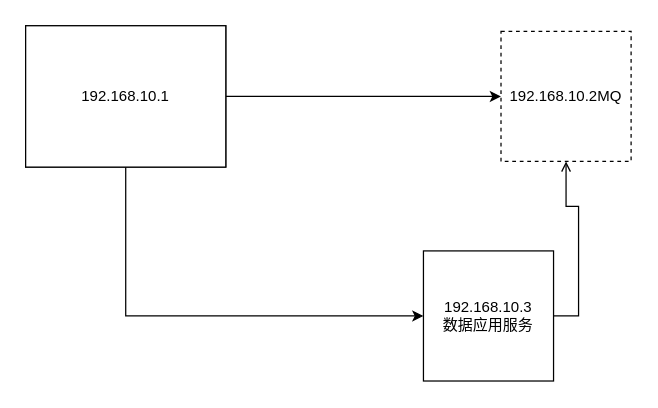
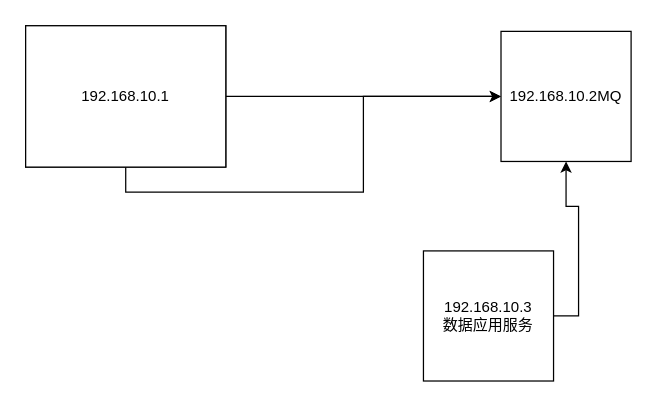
  <mxCell id="0" />
  <mxCell id="1" parent="0" />
  <mxCell id="2" style="edgeStyle=orthogonalEdgeStyle;rounded=0;orthogonalLoop=1;jettySize=auto;html=1;exitX=1;exitY=0.5;exitDx=0;exitDy=0;entryX=0;entryY=0.5;entryDx=0;entryDy=0;" edge="1" parent="1" source="3" target="4"><mxGeometry relative="1" as="geometry" /></mxCell>
  <mxCell id="3" value="192.168.10.1WEB" style="rounded=0;whiteSpace=wrap;html=1;" vertex="1" parent="1"><mxGeometry x="20" y="20" width="160" height="113" as="geometry" /></mxCell>
- <mxCell id="4" value="192.168.10.2MQ" style="whiteSpace=wrap;html=1;aspect=fixed;dashed=1;" vertex="1" parent="1"><mxGeometry x="400" y="24.5" width="104" height="104" as="geometry" /></mxCell>
- <mxCell id="5" style="edgeStyle=orthogonalEdgeStyle;rounded=0;orthogonalLoop=1;jettySize=auto;html=1;exitX=0.5;exitY=1;exitDx=0;exitDy=0;entryX=0;entryY=0.5;entryDx=0;entryDy=0;" edge="1" parent="1" source="6" target="8"><mxGeometry relative="1" as="geometry" /></mxCell>
+ <mxCell id="4" value="192.168.10.2MQ" style="whiteSpace=wrap;html=1;aspect=fixed;" vertex="1" parent="1"><mxGeometry x="400" y="24.5" width="104" height="104" as="geometry" /></mxCell>
+ <mxCell id="5" style="edgeStyle=orthogonalEdgeStyle;rounded=0;orthogonalLoop=1;jettySize=auto;html=1;exitX=0.5;exitY=1;exitDx=0;exitDy=0;" edge="1" parent="1" source="6" target="4"><mxGeometry relative="1" as="geometry" /></mxCell>
  <mxCell id="6" value="192.168.10.1" style="rounded=0;whiteSpace=wrap;html=1;" vertex="1" parent="1"><mxGeometry x="20" y="20" width="160" height="113" as="geometry" /></mxCell>
- <mxCell id="7" style="edgeStyle=orthogonalEdgeStyle;rounded=0;orthogonalLoop=1;jettySize=auto;html=1;exitX=1;exitY=0.5;exitDx=0;exitDy=0;entryX=0.5;entryY=1;entryDx=0;entryDy=0;endArrow=open;" edge="1" parent="1" source="8" target="4"><mxGeometry relative="1" as="geometry" /></mxCell>
+ <mxCell id="7" style="edgeStyle=orthogonalEdgeStyle;rounded=0;orthogonalLoop=1;jettySize=auto;html=1;exitX=1;exitY=0.5;exitDx=0;exitDy=0;entryX=0.5;entryY=1;entryDx=0;entryDy=0;" edge="1" parent="1" source="8" target="4"><mxGeometry relative="1" as="geometry" /></mxCell>
  <mxCell id="8" value="192.168.10.3&lt;br&gt;数据应用服务" style="whiteSpace=wrap;html=1;aspect=fixed;" vertex="1" parent="1"><mxGeometry x="338" y="200" width="104" height="104" as="geometry" /></mxCell>
